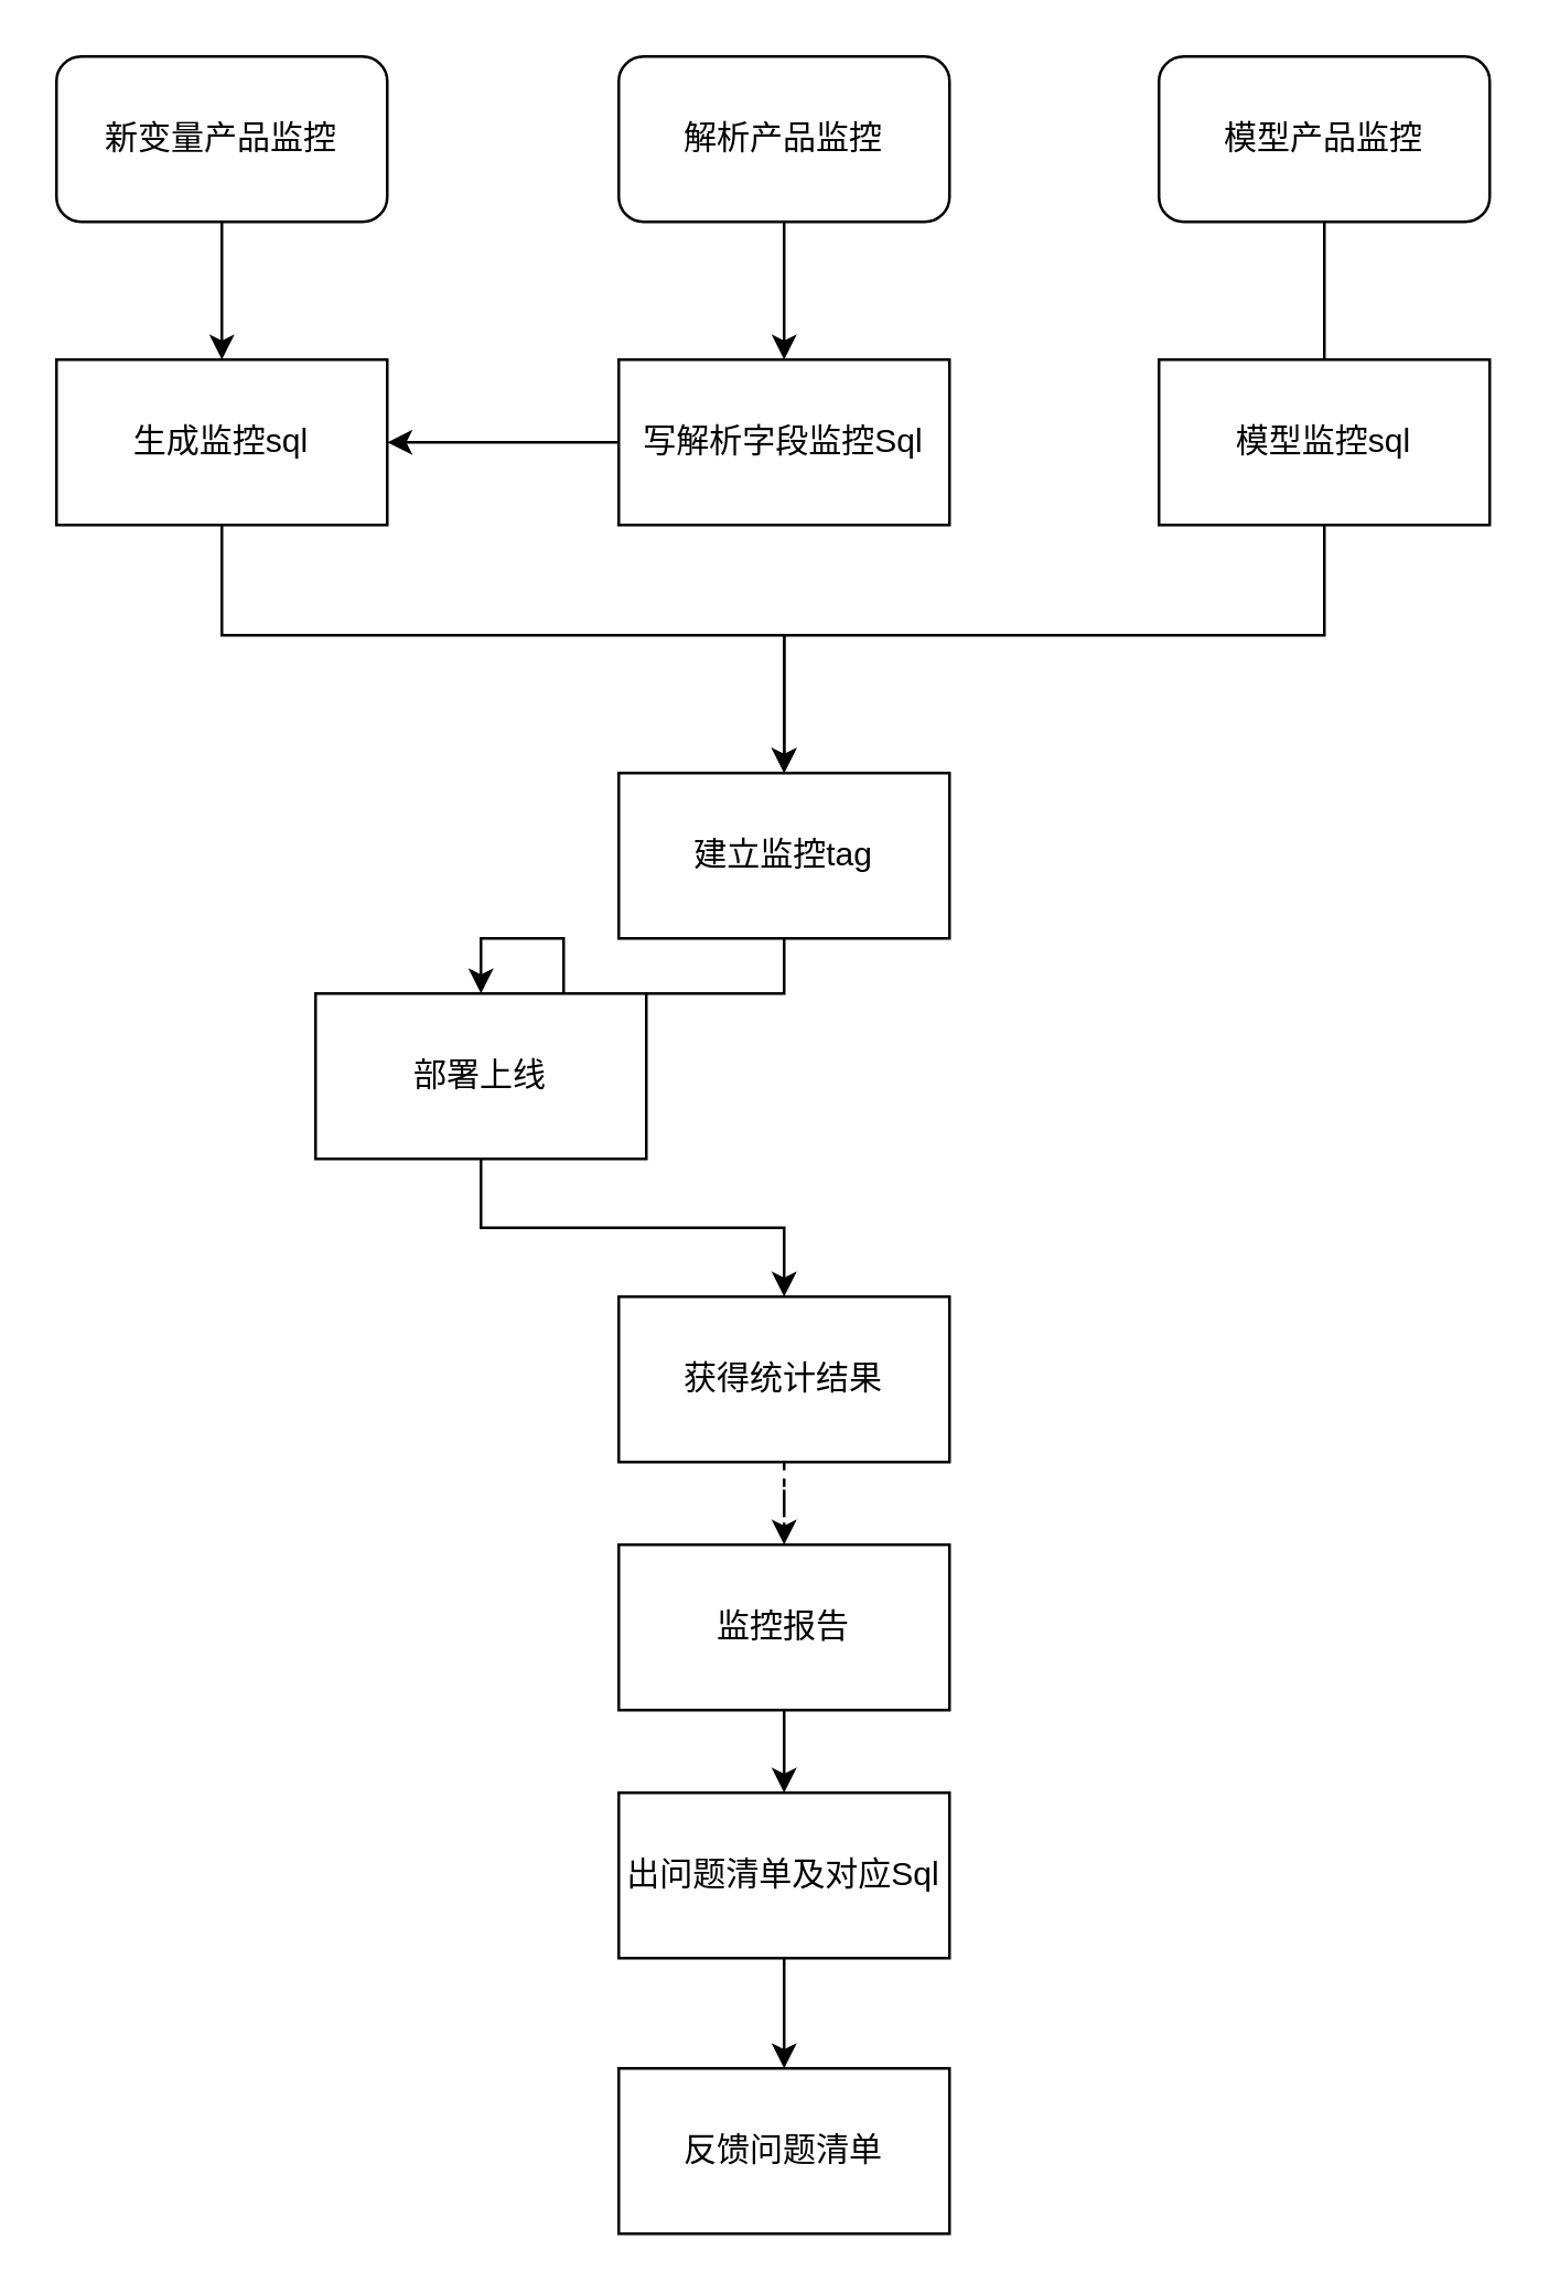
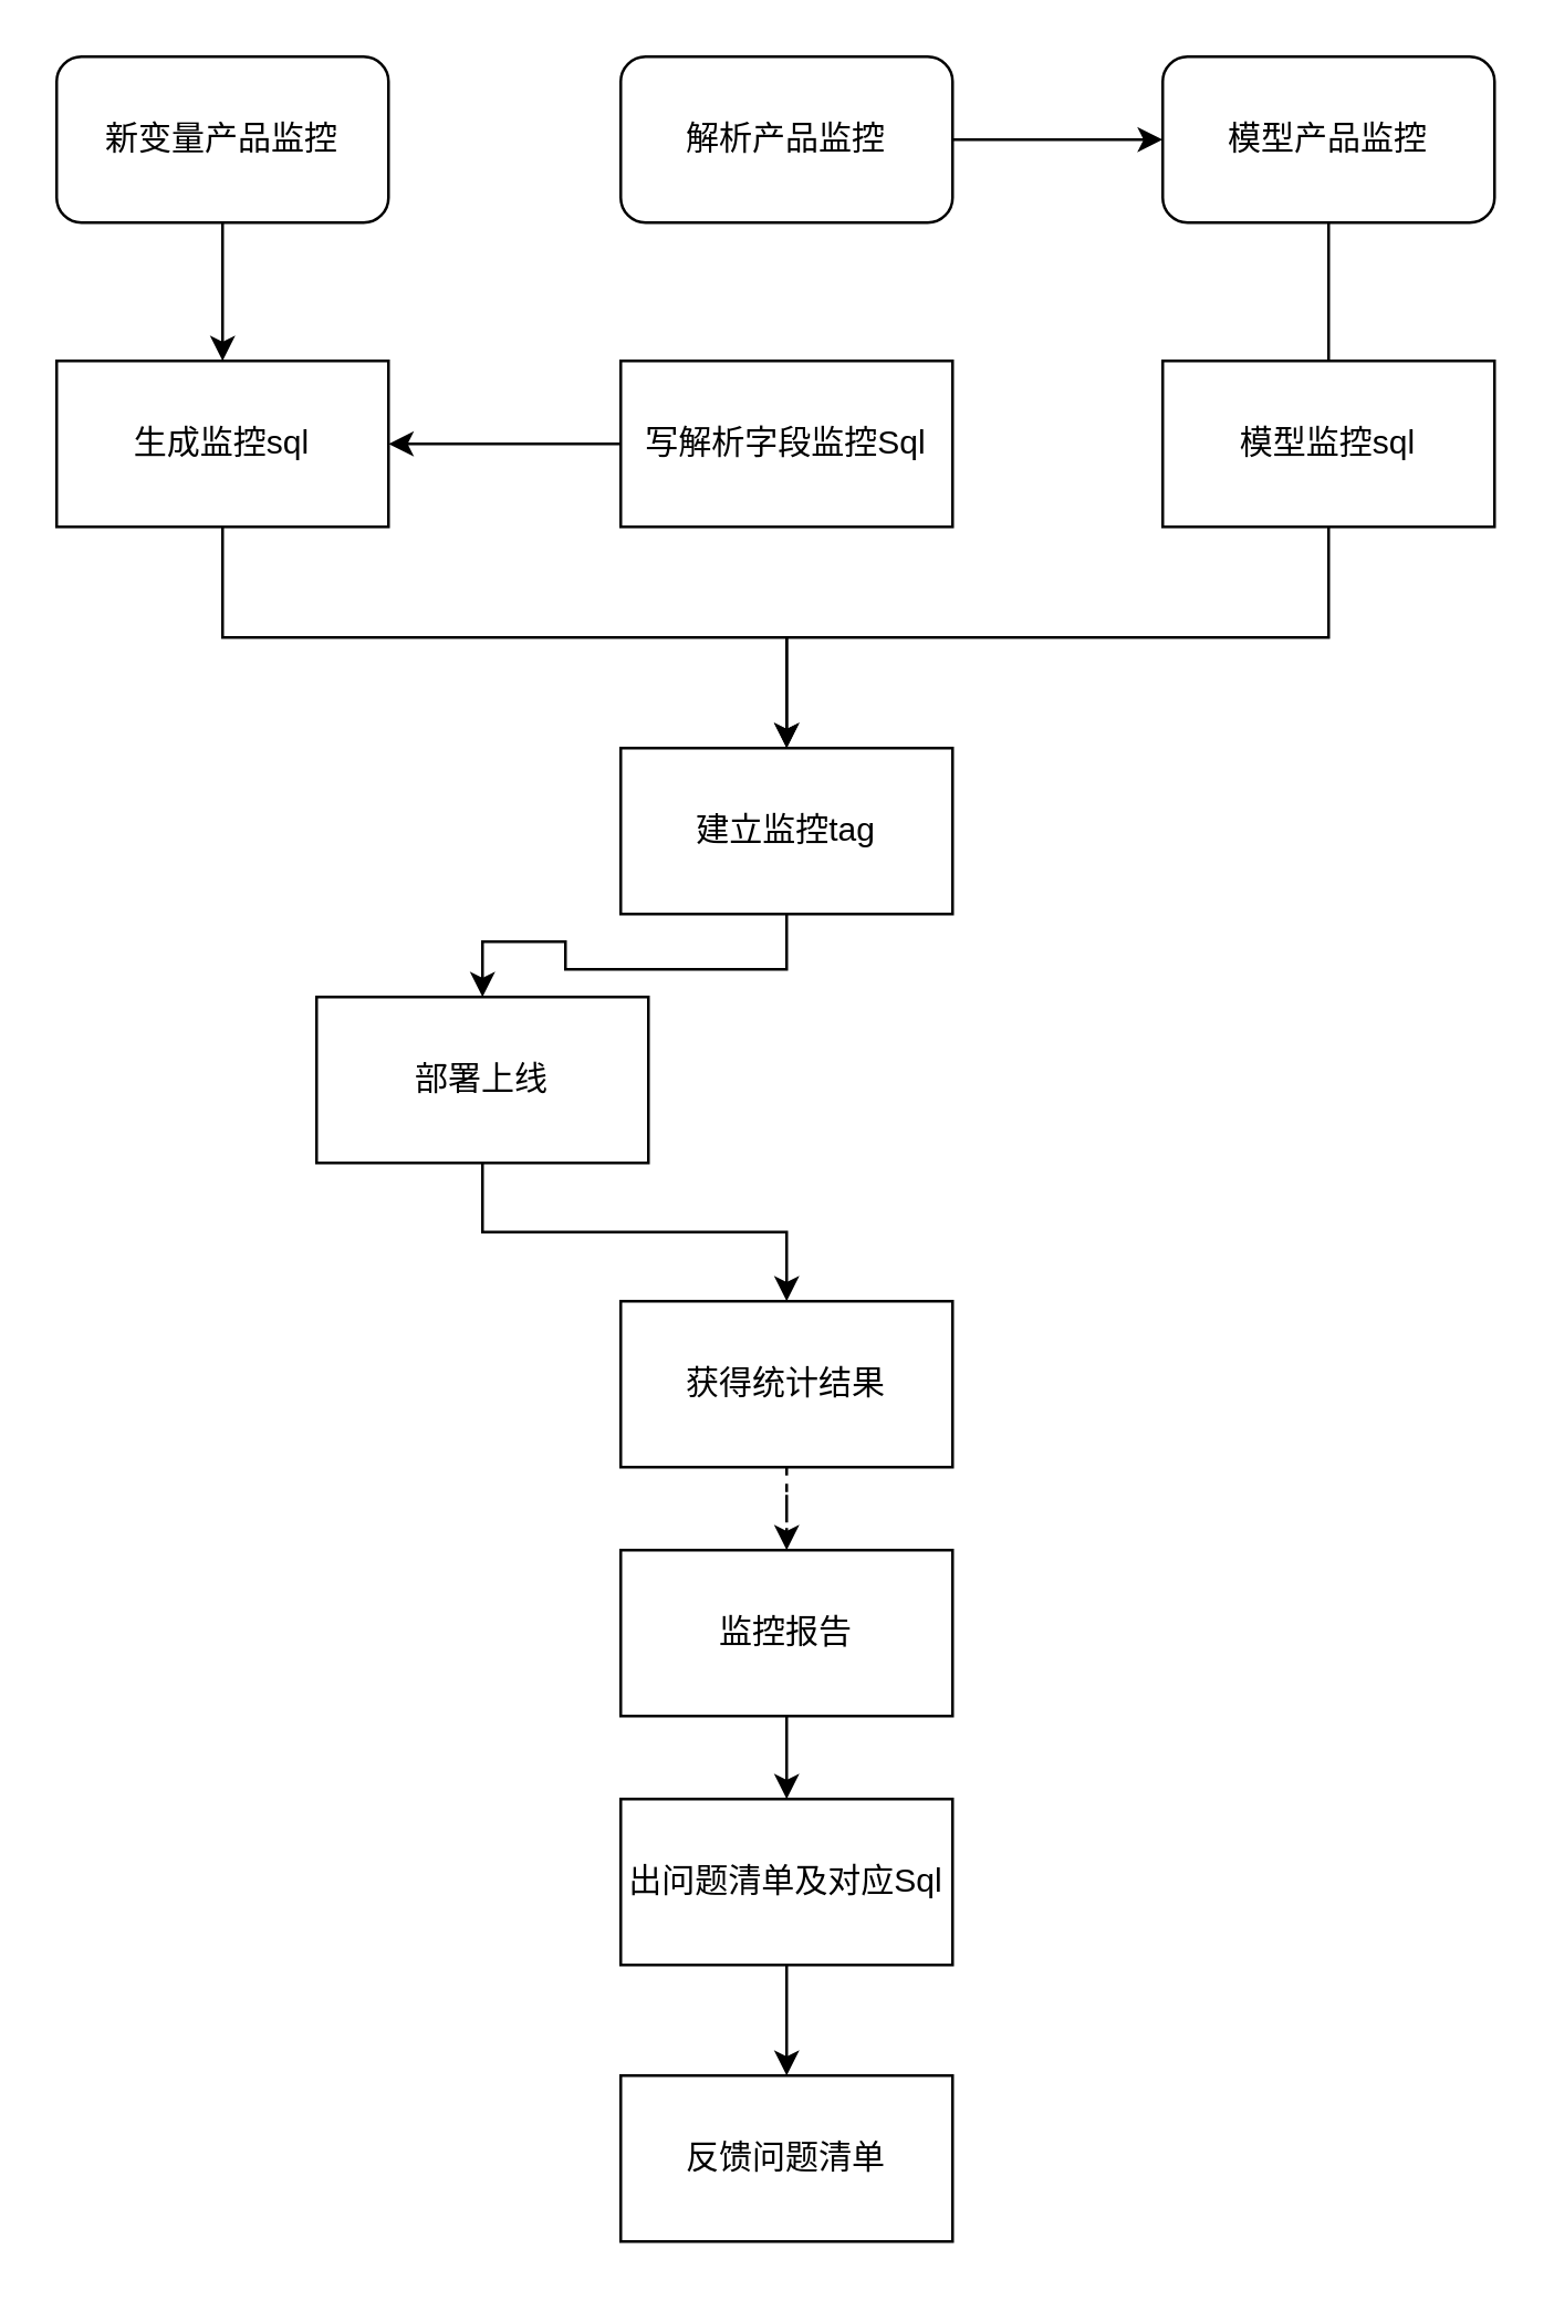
  <mxCell id="0" />
  <mxCell id="1" parent="0" />
  <mxCell id="2" value="" style="edgeStyle=orthogonalEdgeStyle;rounded=0;orthogonalLoop=1;jettySize=auto;html=1;" edge="1" parent="1" source="3" target="5"><mxGeometry relative="1" as="geometry" /></mxCell>
  <mxCell id="3" value="新变量产品监控" style="rounded=1;whiteSpace=wrap;html=1;" vertex="1" parent="1"><mxGeometry x="20" y="20" width="120" height="60" as="geometry" /></mxCell>
  <mxCell id="4" style="edgeStyle=orthogonalEdgeStyle;rounded=0;orthogonalLoop=1;jettySize=auto;html=1;entryX=0.5;entryY=0;entryDx=0;entryDy=0;" edge="1" parent="1" source="5" target="7"><mxGeometry relative="1" as="geometry"><Array as="points"><mxPoint x="80" y="230" /><mxPoint x="284" y="230" /></Array></mxGeometry></mxCell>
  <mxCell id="5" value="生成监控sql" style="rounded=0;whiteSpace=wrap;html=1;" vertex="1" parent="1"><mxGeometry x="20" y="130" width="120" height="60" as="geometry" /></mxCell>
  <mxCell id="6" value="" style="edgeStyle=orthogonalEdgeStyle;rounded=0;orthogonalLoop=1;jettySize=auto;html=1;" edge="1" parent="1" source="7" target="9"><mxGeometry relative="1" as="geometry" /></mxCell>
- <mxCell id="7" value="建立监控tag" style="rounded=0;whiteSpace=wrap;html=1;" vertex="1" parent="1"><mxGeometry x="224" y="280" width="120" height="60" as="geometry" /></mxCell>
+ <mxCell id="7" value="建立监控tag" style="rounded=0;whiteSpace=wrap;html=1;" vertex="1" parent="1"><mxGeometry x="224" y="270" width="120" height="60" as="geometry" /></mxCell>
  <mxCell id="8" value="" style="edgeStyle=orthogonalEdgeStyle;rounded=0;orthogonalLoop=1;jettySize=auto;html=1;" edge="1" parent="1" source="9" target="11"><mxGeometry relative="1" as="geometry" /></mxCell>
  <mxCell id="9" value="部署上线" style="rounded=0;whiteSpace=wrap;html=1;" vertex="1" parent="1"><mxGeometry x="114" y="360" width="120" height="60" as="geometry" /></mxCell>
  <mxCell id="10" value="" style="edgeStyle=orthogonalEdgeStyle;rounded=0;orthogonalLoop=1;jettySize=auto;html=1;dashed=1;" edge="1" parent="1" source="11" target="13"><mxGeometry relative="1" as="geometry" /></mxCell>
  <mxCell id="11" value="获得统计结果" style="rounded=0;whiteSpace=wrap;html=1;" vertex="1" parent="1"><mxGeometry x="224" y="470" width="120" height="60" as="geometry" /></mxCell>
  <mxCell id="12" value="" style="edgeStyle=orthogonalEdgeStyle;rounded=0;orthogonalLoop=1;jettySize=auto;html=1;" edge="1" parent="1" source="13" target="15"><mxGeometry relative="1" as="geometry" /></mxCell>
  <mxCell id="13" value="&lt;span&gt;监控报告&lt;/span&gt;" style="rounded=0;whiteSpace=wrap;html=1;" vertex="1" parent="1"><mxGeometry x="224" y="560" width="120" height="60" as="geometry" /></mxCell>
  <mxCell id="14" value="" style="edgeStyle=orthogonalEdgeStyle;rounded=0;orthogonalLoop=1;jettySize=auto;html=1;" edge="1" parent="1" source="15" target="16"><mxGeometry relative="1" as="geometry" /></mxCell>
  <mxCell id="15" value="出问题清单及对应Sql" style="rounded=0;whiteSpace=wrap;html=1;" vertex="1" parent="1"><mxGeometry x="224" y="650" width="120" height="60" as="geometry" /></mxCell>
  <mxCell id="16" value="反馈问题清单" style="rounded=0;whiteSpace=wrap;html=1;" vertex="1" parent="1"><mxGeometry x="224" y="750" width="120" height="60" as="geometry" /></mxCell>
  <mxCell id="17" style="edgeStyle=orthogonalEdgeStyle;rounded=0;orthogonalLoop=1;jettySize=auto;html=1;" edge="1" parent="1" source="18" target="5"><mxGeometry relative="1" as="geometry" /></mxCell>
  <mxCell id="18" value="写解析字段监控Sql" style="rounded=0;whiteSpace=wrap;html=1;" vertex="1" parent="1"><mxGeometry x="224" y="130" width="120" height="60" as="geometry" /></mxCell>
  <mxCell id="19" style="edgeStyle=orthogonalEdgeStyle;rounded=0;orthogonalLoop=1;jettySize=auto;html=1;" edge="1" parent="1" source="20" target="7"><mxGeometry relative="1" as="geometry"><Array as="points"><mxPoint x="480" y="230" /><mxPoint x="284" y="230" /></Array></mxGeometry></mxCell>
  <mxCell id="20" value="模型监控sql" style="rounded=0;whiteSpace=wrap;html=1;" vertex="1" parent="1"><mxGeometry x="420" y="130" width="120" height="60" as="geometry" /></mxCell>
- <mxCell id="21" value="" style="edgeStyle=orthogonalEdgeStyle;rounded=0;orthogonalLoop=1;jettySize=auto;html=1;" edge="1" parent="1" source="22" target="18"><mxGeometry relative="1" as="geometry" /></mxCell>
+ <mxCell id="21" value="" style="edgeStyle=orthogonalEdgeStyle;rounded=0;orthogonalLoop=1;jettySize=auto;html=1;" edge="1" parent="1" source="22" target="24"><mxGeometry relative="1" as="geometry" /></mxCell>
  <mxCell id="22" value="&lt;span&gt;解析产品监控&lt;/span&gt;" style="rounded=1;whiteSpace=wrap;html=1;" vertex="1" parent="1"><mxGeometry x="224" y="20" width="120" height="60" as="geometry" /></mxCell>
  <mxCell id="23" value="" style="edgeStyle=orthogonalEdgeStyle;rounded=0;orthogonalLoop=1;jettySize=auto;html=1;endArrow=none;" edge="1" parent="1" source="24" target="20"><mxGeometry relative="1" as="geometry" /></mxCell>
  <mxCell id="24" value="&lt;span&gt;模型产品监控&lt;/span&gt;" style="rounded=1;whiteSpace=wrap;html=1;" vertex="1" parent="1"><mxGeometry x="420" y="20" width="120" height="60" as="geometry" /></mxCell>
